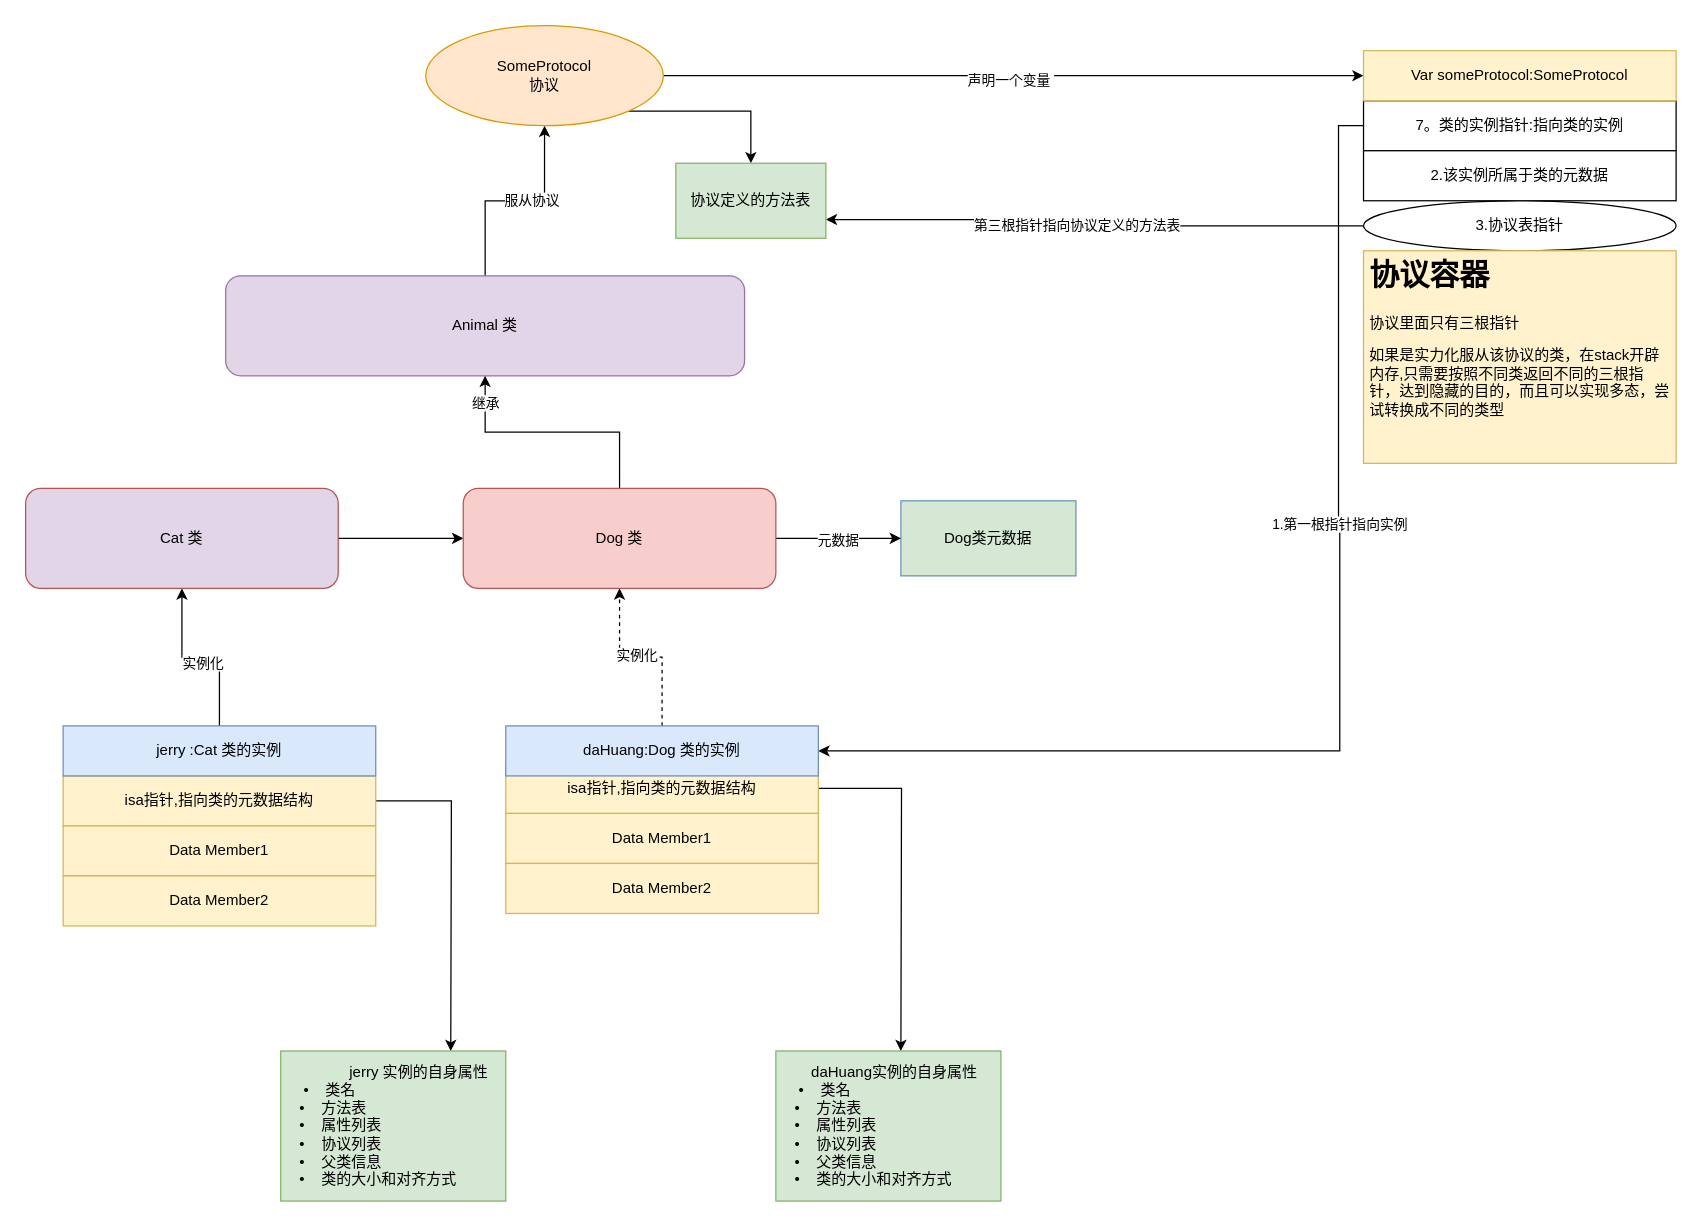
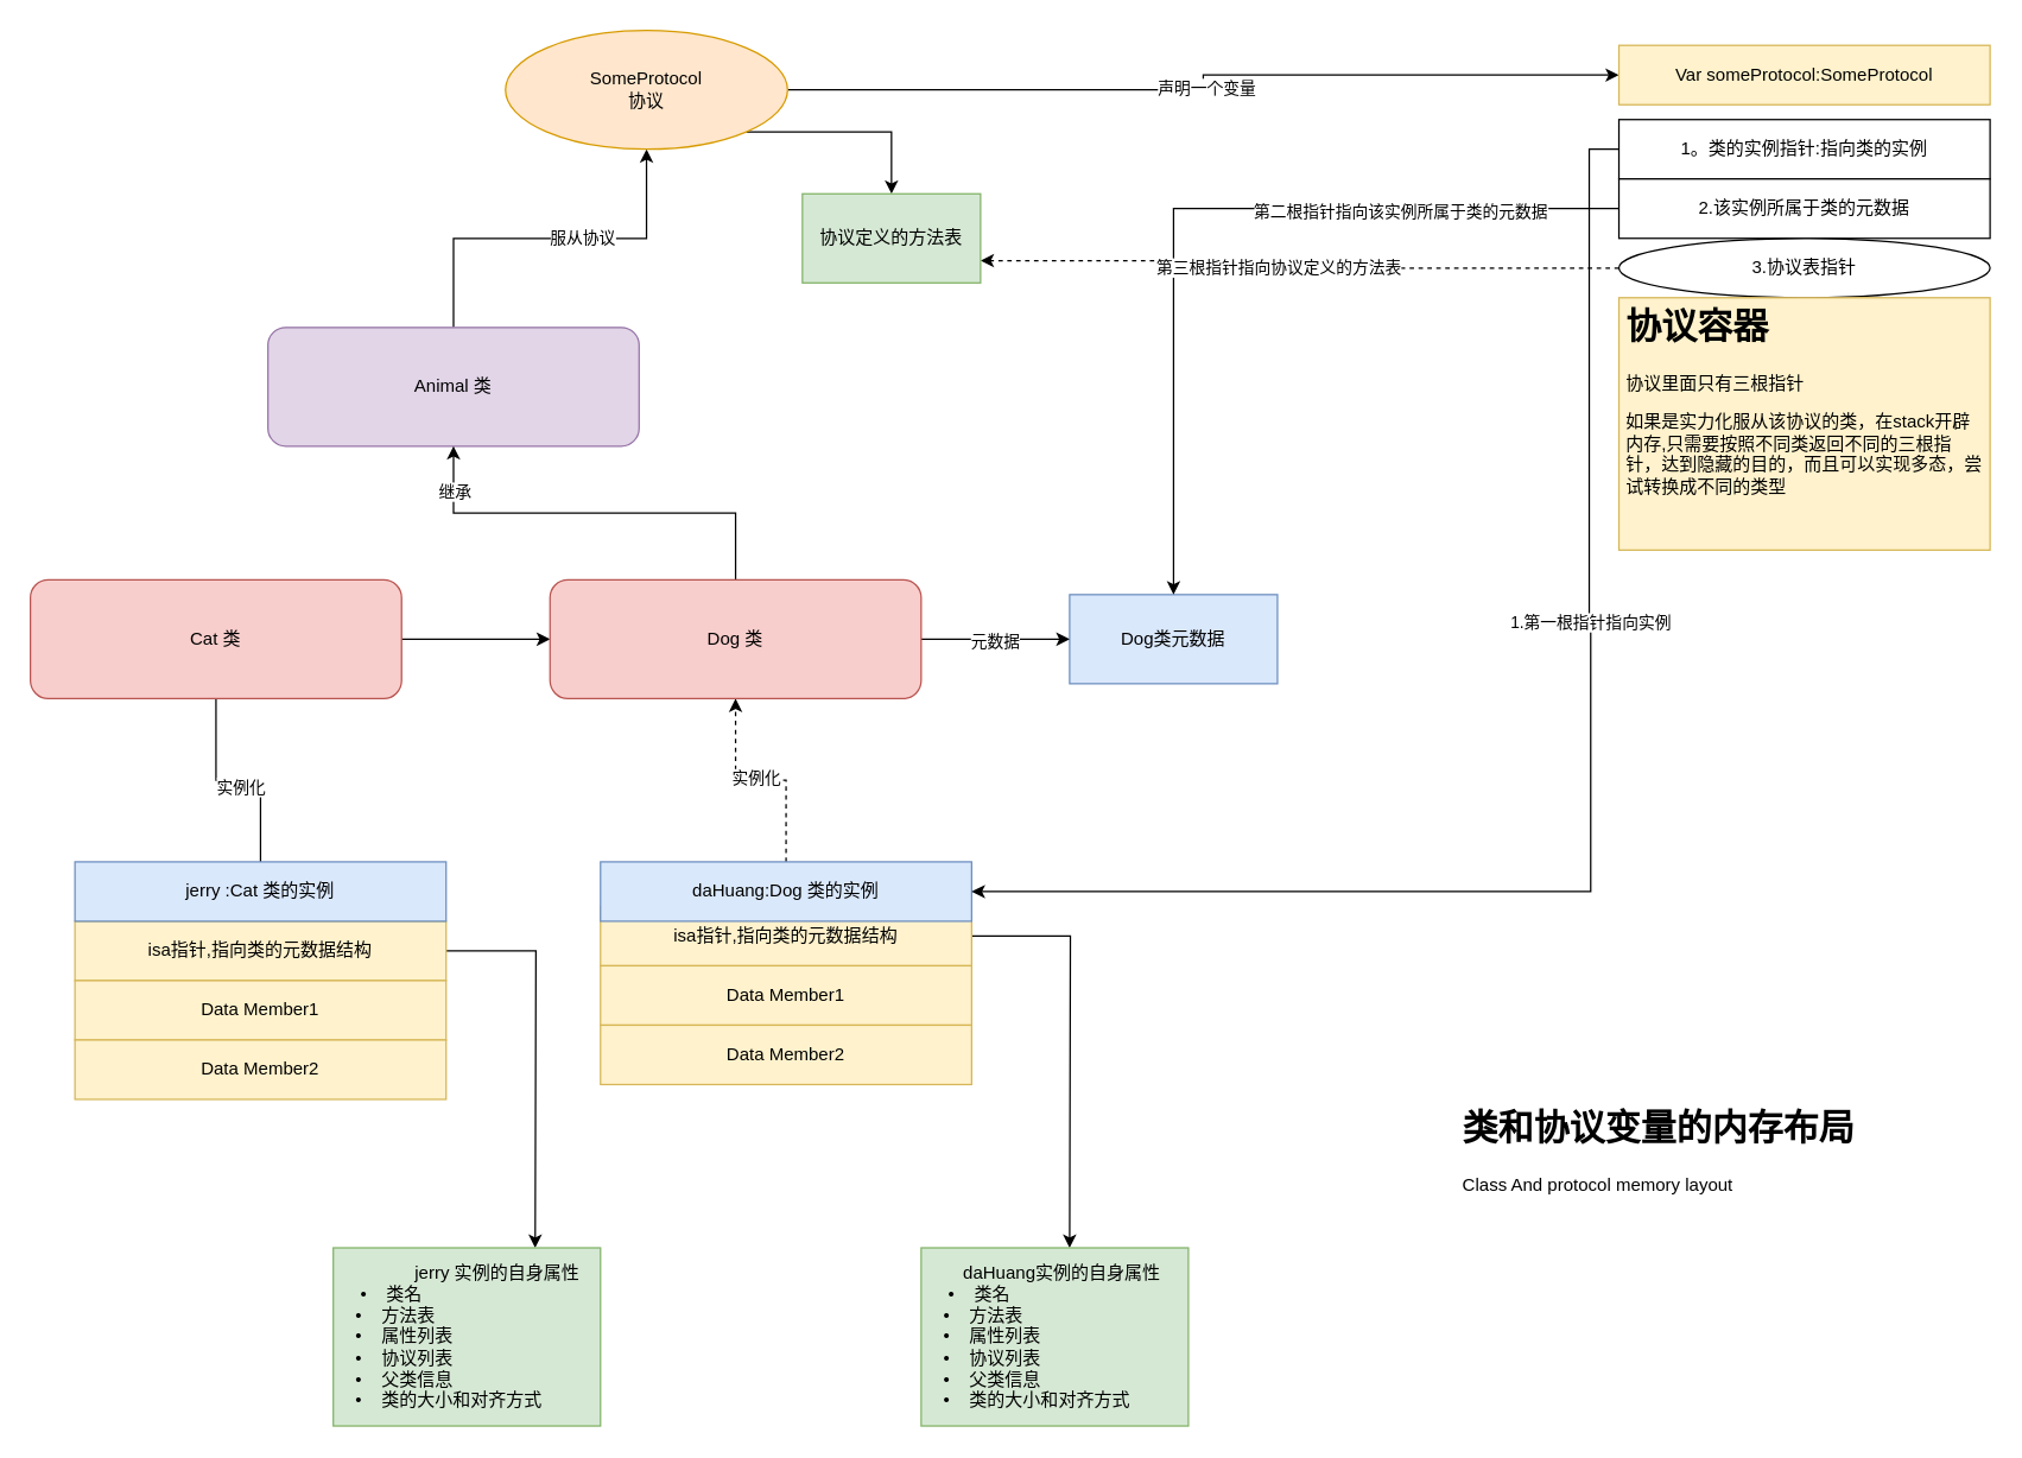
  <mxCell id="0" />
  <mxCell id="1" parent="0" />
  <mxCell id="2" style="edgeStyle=orthogonalEdgeStyle;rounded=0;orthogonalLoop=1;jettySize=auto;html=1;exitX=1;exitY=0.5;exitDx=0;exitDy=0;" edge="1" parent="1" source="3"><mxGeometry relative="1" as="geometry"><mxPoint x="720" y="840" as="targetPoint" /></mxGeometry></mxCell>
  <mxCell id="3" value="isa指针,指向类的元数据结构" style="rounded=0;whiteSpace=wrap;html=1;fillColor=#fff2cc;strokeColor=#d6b656;" vertex="1" parent="1"><mxGeometry x="404" y="610" width="250" height="40" as="geometry" /></mxCell>
  <mxCell id="4" value="Data Member1" style="rounded=0;whiteSpace=wrap;html=1;fillColor=#fff2cc;strokeColor=#d6b656;" vertex="1" parent="1"><mxGeometry x="404" y="650" width="250" height="40" as="geometry" /></mxCell>
  <mxCell id="5" style="edgeStyle=orthogonalEdgeStyle;rounded=0;orthogonalLoop=1;jettySize=auto;html=1;exitX=0.5;exitY=0;exitDx=0;exitDy=0;dashed=1;" edge="1" parent="1" source="7" target="30"><mxGeometry relative="1" as="geometry" /></mxCell>
  <mxCell id="6" value="实例化" style="edgeLabel;html=1;align=center;verticalAlign=middle;resizable=0;points=[];" vertex="1" connectable="0" parent="5"><mxGeometry x="0.056" y="-2" relative="1" as="geometry"><mxPoint as="offset" /></mxGeometry></mxCell>
  <mxCell id="7" value="daHuang:Dog 类的实例" style="rounded=0;whiteSpace=wrap;html=1;fillColor=#dae8fc;strokeColor=#6c8ebf;" vertex="1" parent="1"><mxGeometry x="404" y="580" width="250" height="40" as="geometry" /></mxCell>
  <mxCell id="8" value="Data Member2" style="rounded=0;whiteSpace=wrap;html=1;fillColor=#fff2cc;strokeColor=#d6b656;" vertex="1" parent="1"><mxGeometry x="404" y="690" width="250" height="40" as="geometry" /></mxCell>
  <mxCell id="9" style="edgeStyle=orthogonalEdgeStyle;rounded=0;orthogonalLoop=1;jettySize=auto;html=1;entryX=0.5;entryY=1;entryDx=0;entryDy=0;" edge="1" parent="1" source="11" target="16"><mxGeometry relative="1" as="geometry" /></mxCell>
  <mxCell id="10" value="服从协议" style="edgeLabel;html=1;align=center;verticalAlign=middle;resizable=0;points=[];" vertex="1" connectable="0" parent="9"><mxGeometry x="0.164" y="1" relative="1" as="geometry"><mxPoint as="offset" /></mxGeometry></mxCell>
- <mxCell id="11" value="Animal 类" style="rounded=1;whiteSpace=wrap;html=1;fillColor=#e1d5e7;strokeColor=#9673a6;" vertex="1" parent="1"><mxGeometry x="180" y="220" width="415" height="80" as="geometry" /></mxCell>
- <mxCell id="12" value="Dog类元数据" style="rounded=0;whiteSpace=wrap;html=1;align=center;fillColor=#d5e8d4;strokeColor=#6c8ebf;" vertex="1" parent="1"><mxGeometry x="720" y="400" width="140" height="60" as="geometry" /></mxCell>
+ <mxCell id="11" value="Animal 类" style="rounded=1;whiteSpace=wrap;html=1;fillColor=#e1d5e7;strokeColor=#9673a6;" vertex="1" parent="1"><mxGeometry x="180" y="220" width="250" height="80" as="geometry" /></mxCell>
+ <mxCell id="12" value="Dog类元数据" style="rounded=0;whiteSpace=wrap;html=1;align=center;fillColor=#dae8fc;strokeColor=#6c8ebf;" vertex="1" parent="1"><mxGeometry x="720" y="400" width="140" height="60" as="geometry" /></mxCell>
  <mxCell id="13" style="edgeStyle=orthogonalEdgeStyle;rounded=0;orthogonalLoop=1;jettySize=auto;html=1;" edge="1" parent="1" source="16" target="37"><mxGeometry relative="1" as="geometry"><mxPoint x="980" y="60" as="targetPoint" /></mxGeometry></mxCell>
  <mxCell id="14" value="声明一个变量&amp;nbsp;" style="edgeLabel;html=1;align=center;verticalAlign=middle;resizable=0;points=[];" vertex="1" connectable="0" parent="13"><mxGeometry x="-0.01" y="-3" relative="1" as="geometry"><mxPoint as="offset" /></mxGeometry></mxCell>
  <mxCell id="15" style="edgeStyle=orthogonalEdgeStyle;rounded=0;orthogonalLoop=1;jettySize=auto;html=1;exitX=1;exitY=1;exitDx=0;exitDy=0;" edge="1" parent="1" source="16" target="44"><mxGeometry relative="1" as="geometry"><mxPoint x="600" y="140" as="targetPoint" /></mxGeometry></mxCell>
  <mxCell id="16" value="SomeProtocol&lt;br&gt;协议" style="ellipse;whiteSpace=wrap;html=1;fillColor=#ffe6cc;strokeColor=#d79b00;" vertex="1" parent="1"><mxGeometry x="340" y="20" width="190" height="80" as="geometry" /></mxCell>
  <mxCell id="17" style="edgeStyle=orthogonalEdgeStyle;rounded=0;orthogonalLoop=1;jettySize=auto;html=1;exitX=1;exitY=0.5;exitDx=0;exitDy=0;" edge="1" parent="1" source="18"><mxGeometry relative="1" as="geometry"><mxPoint x="360" y="840" as="targetPoint" /></mxGeometry></mxCell>
  <mxCell id="18" value="isa指针,指向类的元数据结构" style="rounded=0;whiteSpace=wrap;html=1;fillColor=#fff2cc;strokeColor=#d6b656;" vertex="1" parent="1"><mxGeometry x="50" y="620" width="250" height="40" as="geometry" /></mxCell>
  <mxCell id="19" value="Data Member1" style="rounded=0;whiteSpace=wrap;html=1;fillColor=#fff2cc;strokeColor=#d6b656;" vertex="1" parent="1"><mxGeometry x="50" y="660" width="250" height="40" as="geometry" /></mxCell>
- <mxCell id="20" style="edgeStyle=orthogonalEdgeStyle;rounded=0;orthogonalLoop=1;jettySize=auto;html=1;exitX=0.5;exitY=0;exitDx=0;exitDy=0;" edge="1" parent="1" source="22" target="25"><mxGeometry relative="1" as="geometry" /></mxCell>
+ <mxCell id="20" style="edgeStyle=orthogonalEdgeStyle;rounded=0;orthogonalLoop=1;jettySize=auto;html=1;exitX=0.5;exitY=0;exitDx=0;exitDy=0;endArrow=none;" edge="1" parent="1" source="22" target="25"><mxGeometry relative="1" as="geometry" /></mxCell>
  <mxCell id="21" value="实例化" style="edgeLabel;html=1;align=center;verticalAlign=middle;resizable=0;points=[];" vertex="1" connectable="0" parent="20"><mxGeometry x="-0.014" y="4" relative="1" as="geometry"><mxPoint as="offset" /></mxGeometry></mxCell>
  <mxCell id="22" value="jerry :Cat 类的实例" style="rounded=0;whiteSpace=wrap;html=1;fillColor=#dae8fc;strokeColor=#6c8ebf;" vertex="1" parent="1"><mxGeometry x="50" y="580" width="250" height="40" as="geometry" /></mxCell>
  <mxCell id="23" value="Data Member2" style="rounded=0;whiteSpace=wrap;html=1;fillColor=#fff2cc;strokeColor=#d6b656;" vertex="1" parent="1"><mxGeometry x="50" y="700" width="250" height="40" as="geometry" /></mxCell>
  <mxCell id="24" style="edgeStyle=orthogonalEdgeStyle;rounded=0;orthogonalLoop=1;jettySize=auto;html=1;" edge="1" parent="1" source="25" target="30"><mxGeometry relative="1" as="geometry" /></mxCell>
- <mxCell id="25" value="Cat 类" style="rounded=1;whiteSpace=wrap;html=1;fillColor=#e1d5e7;strokeColor=#b85450;" vertex="1" parent="1"><mxGeometry x="20" y="390" width="250" height="80" as="geometry" /></mxCell>
+ <mxCell id="25" value="Cat 类" style="rounded=1;whiteSpace=wrap;html=1;fillColor=#f8cecc;strokeColor=#b85450;" vertex="1" parent="1"><mxGeometry x="20" y="390" width="250" height="80" as="geometry" /></mxCell>
  <mxCell id="26" style="edgeStyle=orthogonalEdgeStyle;rounded=0;orthogonalLoop=1;jettySize=auto;html=1;exitX=0.5;exitY=0;exitDx=0;exitDy=0;entryX=0.5;entryY=1;entryDx=0;entryDy=0;" edge="1" parent="1" source="30" target="11"><mxGeometry relative="1" as="geometry" /></mxCell>
  <mxCell id="27" value="继承" style="edgeLabel;html=1;align=center;verticalAlign=middle;resizable=0;points=[];" vertex="1" connectable="0" parent="26"><mxGeometry x="0.786" relative="1" as="geometry"><mxPoint as="offset" /></mxGeometry></mxCell>
  <mxCell id="28" style="edgeStyle=orthogonalEdgeStyle;rounded=0;orthogonalLoop=1;jettySize=auto;html=1;exitX=1;exitY=0.5;exitDx=0;exitDy=0;entryX=0;entryY=0.5;entryDx=0;entryDy=0;" edge="1" parent="1" source="30" target="12"><mxGeometry relative="1" as="geometry" /></mxCell>
  <mxCell id="29" value="元数据" style="edgeLabel;html=1;align=center;verticalAlign=middle;resizable=0;points=[];" vertex="1" connectable="0" parent="28"><mxGeometry x="-0.02" y="-1" relative="1" as="geometry"><mxPoint as="offset" /></mxGeometry></mxCell>
  <mxCell id="30" value="Dog 类" style="rounded=1;whiteSpace=wrap;html=1;fillColor=#f8cecc;strokeColor=#b85450;" vertex="1" parent="1"><mxGeometry x="370" y="390" width="250" height="80" as="geometry" /></mxCell>
  <mxCell id="31" style="edgeStyle=orthogonalEdgeStyle;rounded=0;orthogonalLoop=1;jettySize=auto;html=1;exitX=0;exitY=0.5;exitDx=0;exitDy=0;entryX=1;entryY=0.5;entryDx=0;entryDy=0;" edge="1" parent="1" source="33" target="7"><mxGeometry relative="1" as="geometry"><mxPoint x="1070" y="719" as="targetPoint" /><Array as="points"><mxPoint x="1070" y="100" /><mxPoint x="1070" y="420" /><mxPoint x="1071" y="420" /><mxPoint x="1071" y="600" /></Array></mxGeometry></mxCell>
  <mxCell id="32" value="1.第一根指针指向实例" style="edgeLabel;html=1;align=center;verticalAlign=middle;resizable=0;points=[];" vertex="1" connectable="0" parent="31"><mxGeometry x="-0.279" relative="1" as="geometry"><mxPoint as="offset" /></mxGeometry></mxCell>
- <mxCell id="33" value="7。类的实例指针:指向类的实例" style="rounded=0;whiteSpace=wrap;html=1;" vertex="1" parent="1"><mxGeometry x="1090" y="80" width="250" height="40" as="geometry" /></mxCell>
+ <mxCell id="33" value="1。类的实例指针:指向类的实例" style="rounded=0;whiteSpace=wrap;html=1;" vertex="1" parent="1"><mxGeometry x="1090" y="80" width="250" height="40" as="geometry" /></mxCell>
+ <mxCell id="34" style="edgeStyle=orthogonalEdgeStyle;rounded=0;orthogonalLoop=1;jettySize=auto;html=1;exitX=0;exitY=0.5;exitDx=0;exitDy=0;" edge="1" parent="1" source="36" target="12"><mxGeometry relative="1" as="geometry" /></mxCell>
+ <mxCell id="35" value="第二根指针指向该实例所属于类的元数据" style="edgeLabel;html=1;align=center;verticalAlign=middle;resizable=0;points=[];" vertex="1" connectable="0" parent="34"><mxGeometry x="-0.471" y="1" relative="1" as="geometry"><mxPoint as="offset" /></mxGeometry></mxCell>
  <mxCell id="36" value="2.该实例所属于类的元数据" style="rounded=0;whiteSpace=wrap;html=1;" vertex="1" parent="1"><mxGeometry x="1090" y="120" width="250" height="40" as="geometry" /></mxCell>
- <mxCell id="37" value="Var someProtocol:SomeProtocol" style="rounded=0;whiteSpace=wrap;html=1;fillColor=#fff2cc;strokeColor=#d6b656;" vertex="1" parent="1"><mxGeometry x="1090" y="40" width="250" height="40" as="geometry" /></mxCell>
- <mxCell id="38" style="edgeStyle=orthogonalEdgeStyle;rounded=0;orthogonalLoop=1;jettySize=auto;html=1;exitX=0;exitY=0.5;exitDx=0;exitDy=0;entryX=1;entryY=0.75;entryDx=0;entryDy=0;" edge="1" parent="1" source="40" target="44"><mxGeometry relative="1" as="geometry" /></mxCell>
+ <mxCell id="37" value="Var someProtocol:SomeProtocol" style="rounded=0;whiteSpace=wrap;html=1;fillColor=#fff2cc;strokeColor=#d6b656;" vertex="1" parent="1"><mxGeometry x="1090" y="30" width="250" height="40" as="geometry" /></mxCell>
+ <mxCell id="38" style="edgeStyle=orthogonalEdgeStyle;rounded=0;orthogonalLoop=1;jettySize=auto;html=1;exitX=0;exitY=0.5;exitDx=0;exitDy=0;entryX=1;entryY=0.75;entryDx=0;entryDy=0;dashed=1;" edge="1" parent="1" source="40" target="44"><mxGeometry relative="1" as="geometry" /></mxCell>
  <mxCell id="39" value="第三根指针指向协议定义的方法表" style="edgeLabel;html=1;align=center;verticalAlign=middle;resizable=0;points=[];" vertex="1" connectable="0" parent="38"><mxGeometry x="0.081" y="4" relative="1" as="geometry"><mxPoint as="offset" /></mxGeometry></mxCell>
  <mxCell id="40" value="3.协议表指针" style="ellipse;whiteSpace=wrap;html=1;" vertex="1" parent="1"><mxGeometry x="1090" y="160" width="250" height="40" as="geometry" /></mxCell>
  <mxCell id="41" value="&lt;h1&gt;协议容器&lt;/h1&gt;&lt;p&gt;协议里面只有三根指针&lt;/p&gt;&lt;p&gt;如果是实力化服从该协议的类，在stack开辟内存,只需要按照不同类返回不同的三根指针，达到隐藏的目的，而且可以实现多态，尝试转换成不同的类型&lt;/p&gt;&lt;p&gt;&lt;br&gt;&lt;/p&gt;" style="text;html=1;strokeColor=#d6b656;fillColor=#fff2cc;spacing=5;spacingTop=-20;whiteSpace=wrap;overflow=hidden;rounded=0;" vertex="1" parent="1"><mxGeometry x="1090" y="200" width="250" height="170" as="geometry" /></mxCell>
  <mxCell id="42" value="&amp;nbsp; &amp;nbsp;&lt;span style=&quot;white-space: pre;&quot;&gt;&#09;&lt;/span&gt;&lt;span style=&quot;white-space: pre;&quot;&gt;&#09;&lt;/span&gt;jerry 实例的自身属性&lt;br&gt;&amp;nbsp; &amp;nbsp; &amp;nbsp;•&lt;span style=&quot;white-space: pre;&quot;&gt;&amp;nbsp;&amp;nbsp;&amp;nbsp;&amp;nbsp;&lt;/span&gt;类名&lt;br&gt;&lt;span style=&quot;white-space: pre;&quot;&gt;&amp;nbsp;&amp;nbsp;&amp;nbsp;&amp;nbsp;&lt;/span&gt;•&lt;span style=&quot;white-space: pre;&quot;&gt;&amp;nbsp;&amp;nbsp;&amp;nbsp;&amp;nbsp;&lt;/span&gt;方法表&lt;br&gt;&lt;span style=&quot;white-space: pre;&quot;&gt;&amp;nbsp;&amp;nbsp;&amp;nbsp;&amp;nbsp;&lt;/span&gt;•&lt;span style=&quot;white-space: pre;&quot;&gt;&amp;nbsp;&amp;nbsp;&amp;nbsp;&amp;nbsp;&lt;/span&gt;属性列表&lt;br&gt;&lt;span style=&quot;white-space: pre;&quot;&gt;&amp;nbsp;&amp;nbsp;&amp;nbsp;&amp;nbsp;&lt;/span&gt;•&lt;span style=&quot;white-space: pre;&quot;&gt;&amp;nbsp;&amp;nbsp;&amp;nbsp;&amp;nbsp;&lt;/span&gt;协议列表&lt;br&gt;&lt;span style=&quot;white-space: pre;&quot;&gt;&amp;nbsp;&amp;nbsp;&amp;nbsp;&amp;nbsp;&lt;/span&gt;•&lt;span style=&quot;white-space: pre;&quot;&gt;&amp;nbsp;&amp;nbsp;&amp;nbsp;&amp;nbsp;&lt;/span&gt;父类信息&lt;br&gt;&lt;span style=&quot;white-space: pre;&quot;&gt;&amp;nbsp;&amp;nbsp;&amp;nbsp;&amp;nbsp;&lt;/span&gt;•&lt;span style=&quot;white-space: pre;&quot;&gt;&amp;nbsp;&amp;nbsp;&amp;nbsp;&amp;nbsp;&lt;/span&gt;类的大小和对齐方式" style="rounded=0;whiteSpace=wrap;html=1;align=left;fillColor=#d5e8d4;strokeColor=#82b366;" vertex="1" parent="1"><mxGeometry x="224" y="840" width="180" height="120" as="geometry" /></mxCell>
  <mxCell id="43" value="&amp;nbsp; &amp;nbsp;&lt;span style=&quot;white-space: pre;&quot;&gt;&#09;&lt;/span&gt;daHuang实例的自身属性&lt;br&gt;&amp;nbsp; &amp;nbsp; &amp;nbsp;•&lt;span style=&quot;white-space: pre;&quot;&gt;&amp;nbsp;&amp;nbsp;&amp;nbsp;&amp;nbsp;&lt;/span&gt;类名&lt;br&gt;&lt;span style=&quot;white-space: pre;&quot;&gt;&amp;nbsp;&amp;nbsp;&amp;nbsp;&amp;nbsp;&lt;/span&gt;•&lt;span style=&quot;white-space: pre;&quot;&gt;&amp;nbsp;&amp;nbsp;&amp;nbsp;&amp;nbsp;&lt;/span&gt;方法表&lt;br&gt;&lt;span style=&quot;white-space: pre;&quot;&gt;&amp;nbsp;&amp;nbsp;&amp;nbsp;&amp;nbsp;&lt;/span&gt;•&lt;span style=&quot;white-space: pre;&quot;&gt;&amp;nbsp;&amp;nbsp;&amp;nbsp;&amp;nbsp;&lt;/span&gt;属性列表&lt;br&gt;&lt;span style=&quot;white-space: pre;&quot;&gt;&amp;nbsp;&amp;nbsp;&amp;nbsp;&amp;nbsp;&lt;/span&gt;•&lt;span style=&quot;white-space: pre;&quot;&gt;&amp;nbsp;&amp;nbsp;&amp;nbsp;&amp;nbsp;&lt;/span&gt;协议列表&lt;br&gt;&lt;span style=&quot;white-space: pre;&quot;&gt;&amp;nbsp;&amp;nbsp;&amp;nbsp;&amp;nbsp;&lt;/span&gt;•&lt;span style=&quot;white-space: pre;&quot;&gt;&amp;nbsp;&amp;nbsp;&amp;nbsp;&amp;nbsp;&lt;/span&gt;父类信息&lt;br&gt;&lt;span style=&quot;white-space: pre;&quot;&gt;&amp;nbsp;&amp;nbsp;&amp;nbsp;&amp;nbsp;&lt;/span&gt;•&lt;span style=&quot;white-space: pre;&quot;&gt;&amp;nbsp;&amp;nbsp;&amp;nbsp;&amp;nbsp;&lt;/span&gt;类的大小和对齐方式" style="rounded=0;whiteSpace=wrap;html=1;align=left;fillColor=#d5e8d4;strokeColor=#82b366;" vertex="1" parent="1"><mxGeometry x="620" y="840" width="180" height="120" as="geometry" /></mxCell>
  <mxCell id="44" value="协议定义的方法表" style="rounded=0;whiteSpace=wrap;html=1;fillColor=#d5e8d4;strokeColor=#82b366;" vertex="1" parent="1"><mxGeometry x="540" y="130" width="120" height="60" as="geometry" /></mxCell>
+ <mxCell id="45" value="&lt;h1&gt;类和协议变量的内存布局&lt;/h1&gt;&lt;p&gt;Class And protocol memory layout&lt;/p&gt;" style="text;html=1;strokeColor=none;fillColor=none;spacing=5;spacingTop=-20;whiteSpace=wrap;overflow=hidden;rounded=0;" vertex="1" parent="1"><mxGeometry x="980" y="740" width="350" height="120" as="geometry" /></mxCell>
